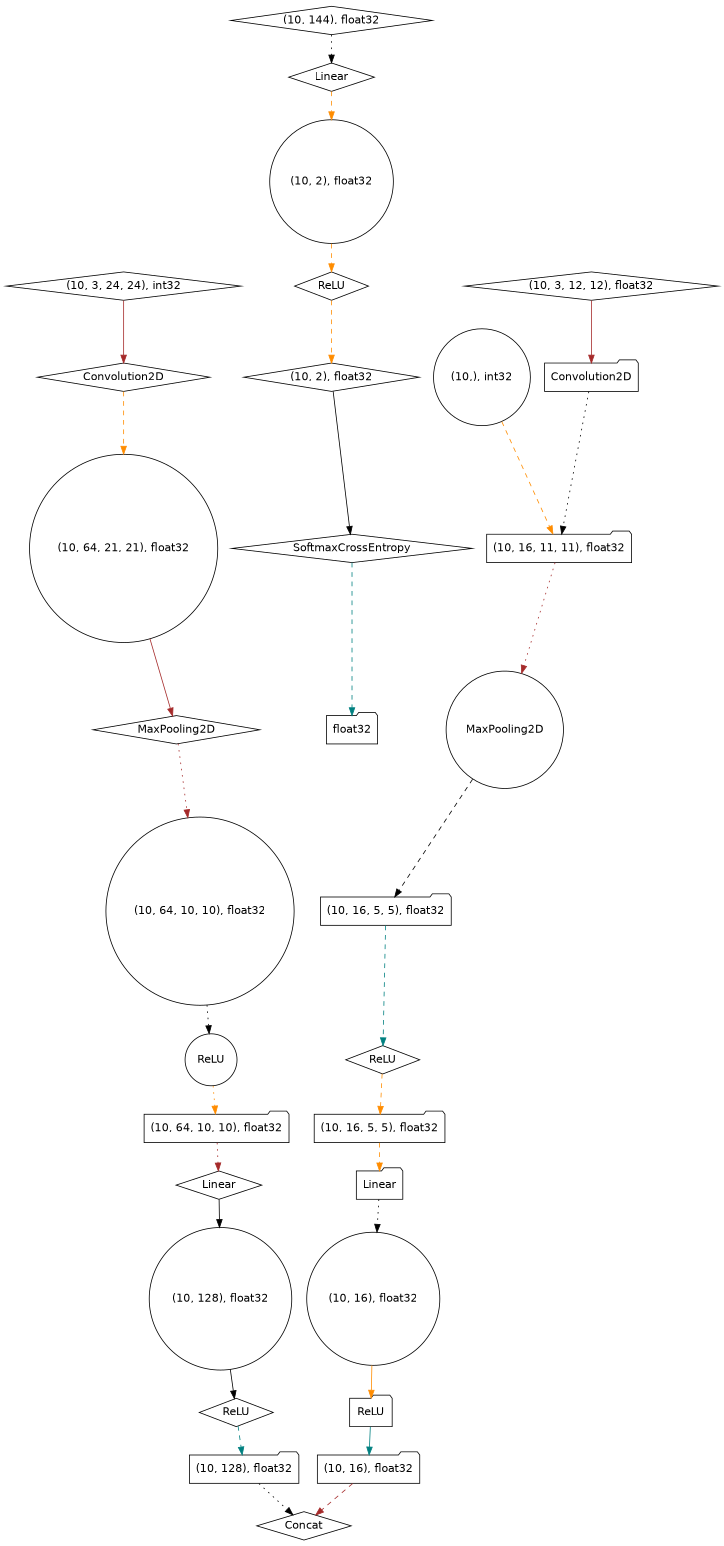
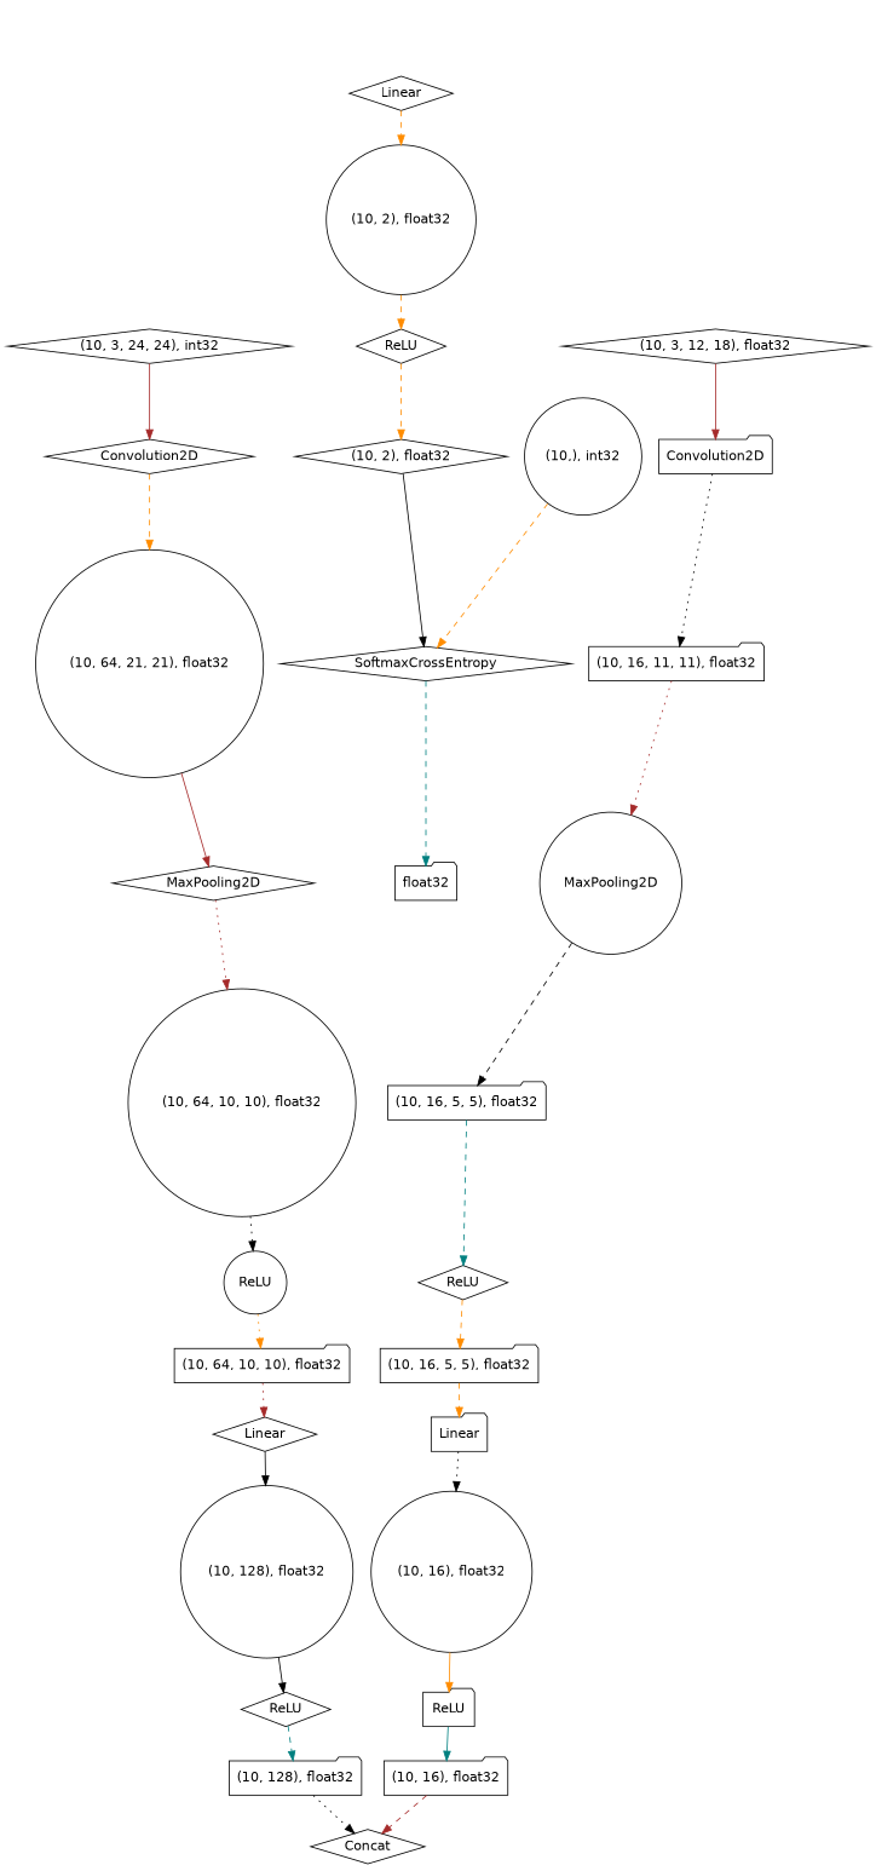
  digraph {
    fontname="DejaVu Sans"
    node [fontname="DejaVu Sans" shape=diamond]
    edge [color=darkorange fontname="DejaVu Sans" style=dashed]
    n1 [label="(10, 16, 5, 5), float32" shape=folder]
    n2 [label=Linear shape=folder]
    n3 [label="(10, 16), float32" shape=circle]
    n4 [label=Convolution2D]
    n5 [label="(10, 64, 21, 21), float32" shape=circle]
    n6 [label=MaxPooling2D]
    n7 [label="(10, 128), float32" shape=folder]
    n8 [label=Concat]
    n9 [label="(10, 2), float32" shape=circle]
    n10 [label=ReLU]
    n11 [label="(10, 2), float32"]
-   n12 [label="(10, 144), float32"]
    n13 [label=Linear]
    n14 [label=ReLU shape=circle]
    n15 [label="(10, 64, 10, 10), float32" shape=folder]
    n16 [label=Linear]
    n17 [label=ReLU shape=folder]
    n18 [label="(10, 16), float32" shape=folder]
    n19 [label=SoftmaxCrossEntropy]
    n20 [label=float32 shape=folder]
    n21 [label="(10, 64, 10, 10), float32" shape=circle]
    n22 [label="(10, 3, 24, 24), int32"]
    n23 [label="(10,), int32" shape=circle]
    n24 [label="(10, 128), float32" shape=circle]
    n25 [label=MaxPooling2D shape=circle]
    n26 [label="(10, 16, 5, 5), float32" shape=folder]
    n27 [label=ReLU]
    n28 [label=ReLU]
-   n29 [label="(10, 3, 12, 12), float32"]
+   n29 [label="(10, 3, 12, 18), float32"]
    n30 [label=Convolution2D shape=folder]
    n31 [label="(10, 16, 11, 11), float32" shape=folder]
    n1 -> n2
    n2 -> n3 [color=black style=dotted]
    n3 -> n17 [style=solid]
    n4 -> n5
    n5 -> n6 [color=brown style=solid]
    n6 -> n21 [color=brown style=dotted]
    n7 -> n8 [color=black style=dotted]
    n9 -> n10
    n10 -> n11
    n11 -> n19 [color=black style=solid]
-   n12 -> n13 [color=black style=dotted]
    n13 -> n9
    n14 -> n15 [style=dotted]
    n15 -> n16 [color=brown style=dotted]
    n16 -> n24 [color=black style=solid]
    n17 -> n18 [color=teal style=solid]
    n18 -> n8 [color=brown]
    n19 -> n20 [color=teal]
    n21 -> n14 [color=black style=dotted]
    n22 -> n4 [color=brown style=solid]
-   n23 -> n31
+   n23 -> n19
    n24 -> n28 [color=black style=solid]
    n25 -> n26 [color=black]
    n26 -> n27 [color=teal]
    n27 -> n1
    n28 -> n7 [color=teal]
    n29 -> n30 [color=brown style=solid]
    n30 -> n31 [color=black style=dotted]
    n31 -> n25 [color=brown style=dotted]
  }
